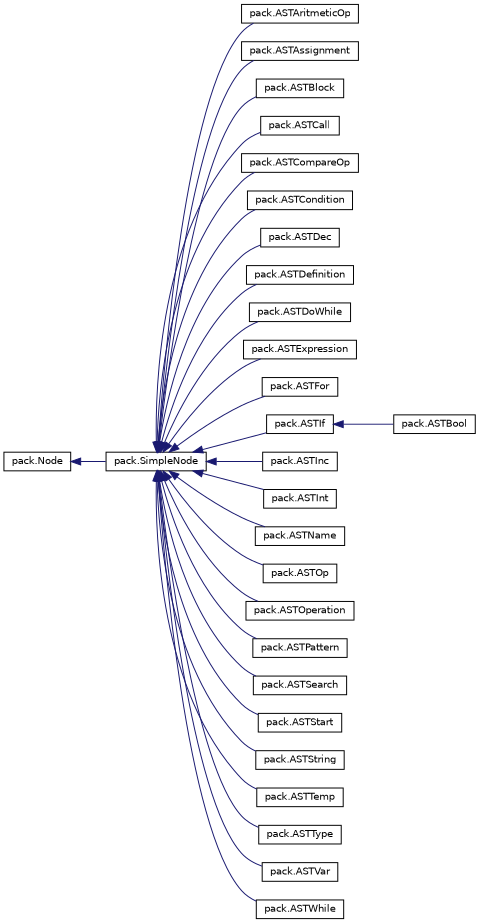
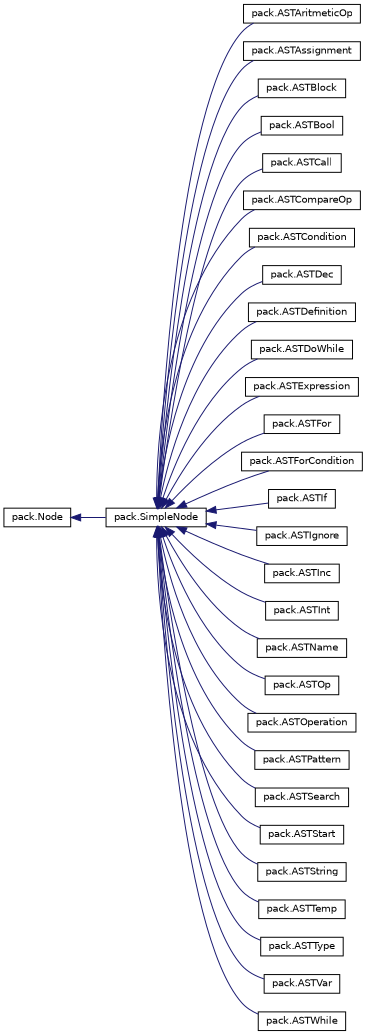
  digraph {
    rankdir=LR
    node [color=black fillcolor=white fontname=Helvetica fontsize=10 shape=record style=filled]
    edge [color=midnightblue dir=back fontname=Helvetica fontsize=10 labelfontname=Helvetica labelfontsize=10 style=solid]
    n1 [height=0.2 label="pack.Node" width=0.4]
    n2 [height=0.2 label="pack.SimpleNode" width=0.4]
    n3 [height=0.2 label="pack.ASTAritmeticOp" width=0.4]
    n4 [height=0.2 label="pack.ASTAssignment" width=0.4]
    n5 [height=0.2 label="pack.ASTBlock" width=0.4]
    n6 [height=0.2 label="pack.ASTBool" width=0.4]
    n7 [height=0.2 label="pack.ASTCall" width=0.4]
    n8 [height=0.2 label="pack.ASTCompareOp" width=0.4]
    n9 [height=0.2 label="pack.ASTCondition" width=0.4]
    n10 [height=0.2 label="pack.ASTDec" width=0.4]
    n11 [height=0.2 label="pack.ASTDefinition" width=0.4]
    n12 [height=0.2 label="pack.ASTDoWhile" width=0.4]
    n13 [height=0.2 label="pack.ASTExpression" width=0.4]
    n14 [height=0.2 label="pack.ASTFor" width=0.4]
+   n15 [height=0.2 label="pack.ASTForCondition" width=0.4]
    n16 [height=0.2 label="pack.ASTIf" width=0.4]
+   n17 [height=0.2 label="pack.ASTIgnore" width=0.4]
    n18 [height=0.2 label="pack.ASTInc" width=0.4]
    n19 [height=0.2 label="pack.ASTInt" width=0.4]
    n20 [height=0.2 label="pack.ASTName" width=0.4]
    n21 [height=0.2 label="pack.ASTOp" width=0.4]
    n22 [height=0.2 label="pack.ASTOperation" width=0.4]
    n23 [height=0.2 label="pack.ASTPattern" width=0.4]
    n24 [height=0.2 label="pack.ASTSearch" width=0.4]
    n25 [height=0.2 label="pack.ASTStart" width=0.4]
    n26 [height=0.2 label="pack.ASTString" width=0.4]
    n27 [height=0.2 label="pack.ASTTemp" width=0.4]
    n28 [height=0.2 label="pack.ASTType" width=0.4]
    n29 [height=0.2 label="pack.ASTVar" width=0.4]
    n30 [height=0.2 label="pack.ASTWhile" width=0.4]
    n1 -> n2
    n2 -> n3
    n2 -> n4
    n2 -> n5
-   n16 -> n6
+   n2 -> n6
    n2 -> n7
    n2 -> n8
    n2 -> n9
    n2 -> n10
    n2 -> n11
    n2 -> n12
    n2 -> n13
    n2 -> n14
+   n2 -> n15
    n2 -> n16
+   n2 -> n17
    n2 -> n18
    n2 -> n19
    n2 -> n20
    n2 -> n21
    n2 -> n22
    n2 -> n23
    n2 -> n24
    n2 -> n25
    n2 -> n26
    n2 -> n27
    n2 -> n28
    n2 -> n29
    n2 -> n30
  }
